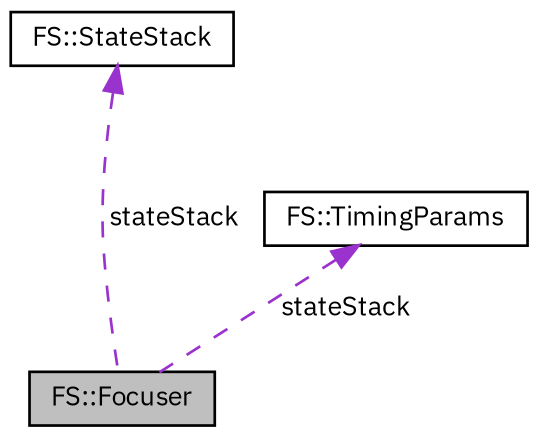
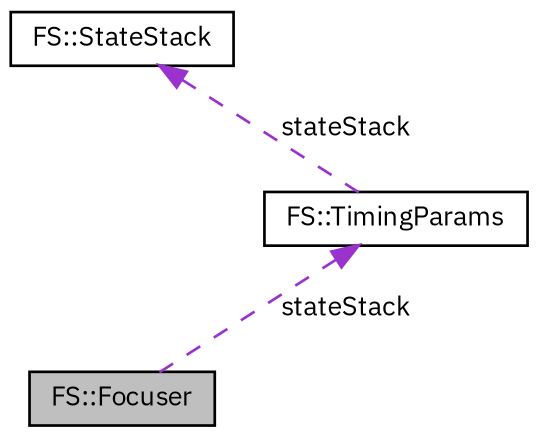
  digraph {
    fontname="IBM Plex Sans"
    node [color=black fillcolor=white fontname="IBM Plex Sans" fontsize=10 shape=record style=filled]
    edge [color=darkorchid3 dir=back fontname="IBM Plex Sans" fontsize=10 labelfontname=Helvetica labelfontsize=10 style=dashed]
    n1 [fillcolor=grey75 fontcolor=black height=0.2 label="FS::Focuser" width=0.4]
    n2 [height=0.2 label="FS::StateStack" width=0.4]
    n3 [height=0.2 label="FS::TimingParams" width=0.4]
-   n2 -> n1 [label=" stateStack"]
+   n2 -> n3 [label=" stateStack"]
    n3 -> n1 [label=" stateStack"]
  }
